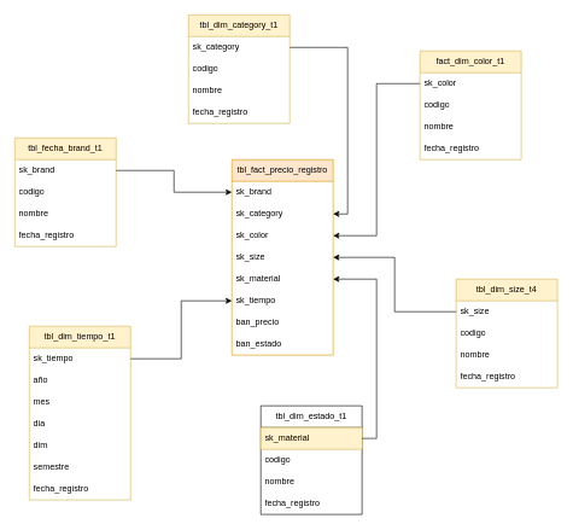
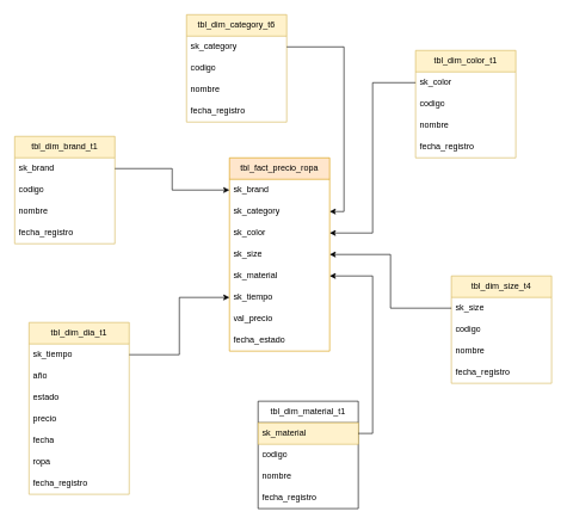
  <mxCell id="0" />
  <mxCell id="1" parent="0" />
- <mxCell id="2" value="tbl_fecha_brand_t1" style="swimlane;fontStyle=0;childLayout=stackLayout;horizontal=1;startSize=30;horizontalStack=0;resizeParent=1;resizeParentMax=0;resizeLast=0;collapsible=1;marginBottom=0;whiteSpace=wrap;html=1;fillColor=#fff2cc;strokeColor=#d6b656;" vertex="1" parent="1"><mxGeometry x="20" y="190" width="140" height="150" as="geometry" /></mxCell>
+ <mxCell id="2" value="tbl_dim_brand_t1" style="swimlane;fontStyle=0;childLayout=stackLayout;horizontal=1;startSize=30;horizontalStack=0;resizeParent=1;resizeParentMax=0;resizeLast=0;collapsible=1;marginBottom=0;whiteSpace=wrap;html=1;fillColor=#fff2cc;strokeColor=#d6b656;" vertex="1" parent="1"><mxGeometry x="20" y="190" width="140" height="150" as="geometry" /></mxCell>
  <mxCell id="3" value="sk_brand" style="text;strokeColor=none;fillColor=none;align=left;verticalAlign=middle;spacingLeft=4;spacingRight=4;overflow=hidden;points=[[0,0.5],[1,0.5]];portConstraint=eastwest;rotatable=0;whiteSpace=wrap;html=1;" vertex="1" parent="2"><mxGeometry y="30" width="140" height="30" as="geometry" /></mxCell>
  <mxCell id="4" value="codigo" style="text;strokeColor=none;fillColor=none;align=left;verticalAlign=middle;spacingLeft=4;spacingRight=4;overflow=hidden;points=[[0,0.5],[1,0.5]];portConstraint=eastwest;rotatable=0;whiteSpace=wrap;html=1;" vertex="1" parent="2"><mxGeometry y="60" width="140" height="30" as="geometry" /></mxCell>
  <mxCell id="5" value="nombre" style="text;strokeColor=none;fillColor=none;align=left;verticalAlign=middle;spacingLeft=4;spacingRight=4;overflow=hidden;points=[[0,0.5],[1,0.5]];portConstraint=eastwest;rotatable=0;whiteSpace=wrap;html=1;" vertex="1" parent="2"><mxGeometry y="90" width="140" height="30" as="geometry" /></mxCell>
  <mxCell id="6" value="fecha_registro" style="text;strokeColor=none;fillColor=none;align=left;verticalAlign=middle;spacingLeft=4;spacingRight=4;overflow=hidden;points=[[0,0.5],[1,0.5]];portConstraint=eastwest;rotatable=0;whiteSpace=wrap;html=1;" vertex="1" parent="2"><mxGeometry y="120" width="140" height="30" as="geometry" /></mxCell>
- <mxCell id="7" value="tbl_dim_category_t1" style="swimlane;fontStyle=0;childLayout=stackLayout;horizontal=1;startSize=30;horizontalStack=0;resizeParent=1;resizeParentMax=0;resizeLast=0;collapsible=1;marginBottom=0;whiteSpace=wrap;html=1;fillColor=#fff2cc;strokeColor=#d6b656;" vertex="1" parent="1"><mxGeometry x="260" y="20" width="140" height="150" as="geometry" /></mxCell>
+ <mxCell id="7" value="tbl_dim_category_t6" style="swimlane;fontStyle=0;childLayout=stackLayout;horizontal=1;startSize=30;horizontalStack=0;resizeParent=1;resizeParentMax=0;resizeLast=0;collapsible=1;marginBottom=0;whiteSpace=wrap;html=1;fillColor=#fff2cc;strokeColor=#d6b656;" vertex="1" parent="1"><mxGeometry x="260" y="20" width="140" height="150" as="geometry" /></mxCell>
  <mxCell id="8" value="sk_category" style="text;strokeColor=none;fillColor=none;align=left;verticalAlign=middle;spacingLeft=4;spacingRight=4;overflow=hidden;points=[[0,0.5],[1,0.5]];portConstraint=eastwest;rotatable=0;whiteSpace=wrap;html=1;" vertex="1" parent="7"><mxGeometry y="30" width="140" height="30" as="geometry" /></mxCell>
  <mxCell id="9" value="codigo" style="text;strokeColor=none;fillColor=none;align=left;verticalAlign=middle;spacingLeft=4;spacingRight=4;overflow=hidden;points=[[0,0.5],[1,0.5]];portConstraint=eastwest;rotatable=0;whiteSpace=wrap;html=1;" vertex="1" parent="7"><mxGeometry y="60" width="140" height="30" as="geometry" /></mxCell>
  <mxCell id="10" value="nombre" style="text;strokeColor=none;fillColor=none;align=left;verticalAlign=middle;spacingLeft=4;spacingRight=4;overflow=hidden;points=[[0,0.5],[1,0.5]];portConstraint=eastwest;rotatable=0;whiteSpace=wrap;html=1;" vertex="1" parent="7"><mxGeometry y="90" width="140" height="30" as="geometry" /></mxCell>
  <mxCell id="11" value="fecha_registro" style="text;strokeColor=none;fillColor=none;align=left;verticalAlign=middle;spacingLeft=4;spacingRight=4;overflow=hidden;points=[[0,0.5],[1,0.5]];portConstraint=eastwest;rotatable=0;whiteSpace=wrap;html=1;" vertex="1" parent="7"><mxGeometry y="120" width="140" height="30" as="geometry" /></mxCell>
- <mxCell id="12" value="fact_dim_color_t1" style="swimlane;fontStyle=0;childLayout=stackLayout;horizontal=1;startSize=30;horizontalStack=0;resizeParent=1;resizeParentMax=0;resizeLast=0;collapsible=1;marginBottom=0;whiteSpace=wrap;html=1;fillColor=#fff2cc;strokeColor=#d6b656;" vertex="1" parent="1"><mxGeometry x="580" y="70" width="140" height="150" as="geometry" /></mxCell>
+ <mxCell id="12" value="tbl_dim_color_t1" style="swimlane;fontStyle=0;childLayout=stackLayout;horizontal=1;startSize=30;horizontalStack=0;resizeParent=1;resizeParentMax=0;resizeLast=0;collapsible=1;marginBottom=0;whiteSpace=wrap;html=1;fillColor=#fff2cc;strokeColor=#d6b656;" vertex="1" parent="1"><mxGeometry x="580" y="70" width="140" height="150" as="geometry" /></mxCell>
  <mxCell id="13" value="sk_color" style="text;strokeColor=none;fillColor=none;align=left;verticalAlign=middle;spacingLeft=4;spacingRight=4;overflow=hidden;points=[[0,0.5],[1,0.5]];portConstraint=eastwest;rotatable=0;whiteSpace=wrap;html=1;" vertex="1" parent="12"><mxGeometry y="30" width="140" height="30" as="geometry" /></mxCell>
  <mxCell id="14" value="codigo" style="text;strokeColor=none;fillColor=none;align=left;verticalAlign=middle;spacingLeft=4;spacingRight=4;overflow=hidden;points=[[0,0.5],[1,0.5]];portConstraint=eastwest;rotatable=0;whiteSpace=wrap;html=1;" vertex="1" parent="12"><mxGeometry y="60" width="140" height="30" as="geometry" /></mxCell>
  <mxCell id="15" value="nombre" style="text;strokeColor=none;fillColor=none;align=left;verticalAlign=middle;spacingLeft=4;spacingRight=4;overflow=hidden;points=[[0,0.5],[1,0.5]];portConstraint=eastwest;rotatable=0;whiteSpace=wrap;html=1;" vertex="1" parent="12"><mxGeometry y="90" width="140" height="30" as="geometry" /></mxCell>
  <mxCell id="16" value="fecha_registro" style="text;strokeColor=none;fillColor=none;align=left;verticalAlign=middle;spacingLeft=4;spacingRight=4;overflow=hidden;points=[[0,0.5],[1,0.5]];portConstraint=eastwest;rotatable=0;whiteSpace=wrap;html=1;" vertex="1" parent="12"><mxGeometry y="120" width="140" height="30" as="geometry" /></mxCell>
  <mxCell id="17" value="tbl_dim_size_t4" style="swimlane;fontStyle=0;childLayout=stackLayout;horizontal=1;startSize=30;horizontalStack=0;resizeParent=1;resizeParentMax=0;resizeLast=0;collapsible=1;marginBottom=0;whiteSpace=wrap;html=1;fillColor=#fff2cc;strokeColor=#d6b656;" vertex="1" parent="1"><mxGeometry x="630" y="385" width="140" height="150" as="geometry" /></mxCell>
  <mxCell id="18" value="sk_size" style="text;strokeColor=none;fillColor=none;align=left;verticalAlign=middle;spacingLeft=4;spacingRight=4;overflow=hidden;points=[[0,0.5],[1,0.5]];portConstraint=eastwest;rotatable=0;whiteSpace=wrap;html=1;" vertex="1" parent="17"><mxGeometry y="30" width="140" height="30" as="geometry" /></mxCell>
  <mxCell id="19" value="codigo" style="text;strokeColor=none;fillColor=none;align=left;verticalAlign=middle;spacingLeft=4;spacingRight=4;overflow=hidden;points=[[0,0.5],[1,0.5]];portConstraint=eastwest;rotatable=0;whiteSpace=wrap;html=1;" vertex="1" parent="17"><mxGeometry y="60" width="140" height="30" as="geometry" /></mxCell>
  <mxCell id="20" value="nombre" style="text;strokeColor=none;fillColor=none;align=left;verticalAlign=middle;spacingLeft=4;spacingRight=4;overflow=hidden;points=[[0,0.5],[1,0.5]];portConstraint=eastwest;rotatable=0;whiteSpace=wrap;html=1;" vertex="1" parent="17"><mxGeometry y="90" width="140" height="30" as="geometry" /></mxCell>
  <mxCell id="21" value="fecha_registro" style="text;strokeColor=none;fillColor=none;align=left;verticalAlign=middle;spacingLeft=4;spacingRight=4;overflow=hidden;points=[[0,0.5],[1,0.5]];portConstraint=eastwest;rotatable=0;whiteSpace=wrap;html=1;" vertex="1" parent="17"><mxGeometry y="120" width="140" height="30" as="geometry" /></mxCell>
- <mxCell id="22" value="tbl_dim_estado_t1" style="swimlane;fontStyle=0;childLayout=stackLayout;horizontal=1;startSize=30;horizontalStack=0;resizeParent=1;resizeParentMax=0;resizeLast=0;collapsible=1;marginBottom=0;whiteSpace=wrap;html=1;" vertex="1" parent="1"><mxGeometry x="360" y="560" width="140" height="150" as="geometry" /></mxCell>
+ <mxCell id="22" value="tbl_dim_material_t1" style="swimlane;fontStyle=0;childLayout=stackLayout;horizontal=1;startSize=30;horizontalStack=0;resizeParent=1;resizeParentMax=0;resizeLast=0;collapsible=1;marginBottom=0;whiteSpace=wrap;html=1;" vertex="1" parent="1"><mxGeometry x="360" y="560" width="140" height="150" as="geometry" /></mxCell>
  <mxCell id="23" value="sk_material" style="text;strokeColor=#d6b656;fillColor=#fff2cc;align=left;verticalAlign=middle;spacingLeft=4;spacingRight=4;overflow=hidden;points=[[0,0.5],[1,0.5]];portConstraint=eastwest;rotatable=0;whiteSpace=wrap;html=1;" vertex="1" parent="22"><mxGeometry y="30" width="140" height="30" as="geometry" /></mxCell>
  <mxCell id="24" value="codigo" style="text;strokeColor=none;fillColor=none;align=left;verticalAlign=middle;spacingLeft=4;spacingRight=4;overflow=hidden;points=[[0,0.5],[1,0.5]];portConstraint=eastwest;rotatable=0;whiteSpace=wrap;html=1;" vertex="1" parent="22"><mxGeometry y="60" width="140" height="30" as="geometry" /></mxCell>
  <mxCell id="25" value="nombre" style="text;strokeColor=none;fillColor=none;align=left;verticalAlign=middle;spacingLeft=4;spacingRight=4;overflow=hidden;points=[[0,0.5],[1,0.5]];portConstraint=eastwest;rotatable=0;whiteSpace=wrap;html=1;" vertex="1" parent="22"><mxGeometry y="90" width="140" height="30" as="geometry" /></mxCell>
  <mxCell id="26" value="fecha_registro" style="text;strokeColor=none;fillColor=none;align=left;verticalAlign=middle;spacingLeft=4;spacingRight=4;overflow=hidden;points=[[0,0.5],[1,0.5]];portConstraint=eastwest;rotatable=0;whiteSpace=wrap;html=1;" vertex="1" parent="22"><mxGeometry y="120" width="140" height="30" as="geometry" /></mxCell>
- <mxCell id="27" value="tbl_fact_precio_registro" style="swimlane;fontStyle=0;childLayout=stackLayout;horizontal=1;startSize=30;horizontalStack=0;resizeParent=1;resizeParentMax=0;resizeLast=0;collapsible=1;marginBottom=0;whiteSpace=wrap;html=1;fillColor=#ffe6cc;strokeColor=#d79b00;" vertex="1" parent="1"><mxGeometry x="320" y="220" width="140" height="270" as="geometry" /></mxCell>
+ <mxCell id="27" value="tbl_fact_precio_ropa" style="swimlane;fontStyle=0;childLayout=stackLayout;horizontal=1;startSize=30;horizontalStack=0;resizeParent=1;resizeParentMax=0;resizeLast=0;collapsible=1;marginBottom=0;whiteSpace=wrap;html=1;fillColor=#ffe6cc;strokeColor=#d79b00;" vertex="1" parent="1"><mxGeometry x="320" y="220" width="140" height="270" as="geometry" /></mxCell>
  <mxCell id="28" value="sk_brand" style="text;strokeColor=none;fillColor=none;align=left;verticalAlign=middle;spacingLeft=4;spacingRight=4;overflow=hidden;points=[[0,0.5],[1,0.5]];portConstraint=eastwest;rotatable=0;whiteSpace=wrap;html=1;" vertex="1" parent="27"><mxGeometry y="30" width="140" height="30" as="geometry" /></mxCell>
  <mxCell id="29" value="sk_category" style="text;strokeColor=none;fillColor=none;align=left;verticalAlign=middle;spacingLeft=4;spacingRight=4;overflow=hidden;points=[[0,0.5],[1,0.5]];portConstraint=eastwest;rotatable=0;whiteSpace=wrap;html=1;" vertex="1" parent="27"><mxGeometry y="60" width="140" height="30" as="geometry" /></mxCell>
  <mxCell id="30" value="sk_color" style="text;strokeColor=none;fillColor=none;align=left;verticalAlign=middle;spacingLeft=4;spacingRight=4;overflow=hidden;points=[[0,0.5],[1,0.5]];portConstraint=eastwest;rotatable=0;whiteSpace=wrap;html=1;" vertex="1" parent="27"><mxGeometry y="90" width="140" height="30" as="geometry" /></mxCell>
  <mxCell id="31" value="sk_size" style="text;strokeColor=none;fillColor=none;align=left;verticalAlign=middle;spacingLeft=4;spacingRight=4;overflow=hidden;points=[[0,0.5],[1,0.5]];portConstraint=eastwest;rotatable=0;whiteSpace=wrap;html=1;" vertex="1" parent="27"><mxGeometry y="120" width="140" height="30" as="geometry" /></mxCell>
  <mxCell id="32" value="sk_material" style="text;strokeColor=none;fillColor=none;align=left;verticalAlign=middle;spacingLeft=4;spacingRight=4;overflow=hidden;points=[[0,0.5],[1,0.5]];portConstraint=eastwest;rotatable=0;whiteSpace=wrap;html=1;" vertex="1" parent="27"><mxGeometry y="150" width="140" height="30" as="geometry" /></mxCell>
  <mxCell id="33" value="sk_tiempo" style="text;strokeColor=none;fillColor=none;align=left;verticalAlign=middle;spacingLeft=4;spacingRight=4;overflow=hidden;points=[[0,0.5],[1,0.5]];portConstraint=eastwest;rotatable=0;whiteSpace=wrap;html=1;" vertex="1" parent="27"><mxGeometry y="180" width="140" height="30" as="geometry" /></mxCell>
- <mxCell id="34" value="ban_precio" style="text;strokeColor=none;fillColor=none;align=left;verticalAlign=middle;spacingLeft=4;spacingRight=4;overflow=hidden;points=[[0,0.5],[1,0.5]];portConstraint=eastwest;rotatable=0;whiteSpace=wrap;html=1;" vertex="1" parent="27"><mxGeometry y="210" width="140" height="30" as="geometry" /></mxCell>
- <mxCell id="35" value="ban_estado" style="text;strokeColor=none;fillColor=none;align=left;verticalAlign=middle;spacingLeft=4;spacingRight=4;overflow=hidden;points=[[0,0.5],[1,0.5]];portConstraint=eastwest;rotatable=0;whiteSpace=wrap;html=1;" vertex="1" parent="27"><mxGeometry y="240" width="140" height="30" as="geometry" /></mxCell>
- <mxCell id="36" value="tbl_dim_tiempo_t1" style="swimlane;fontStyle=0;childLayout=stackLayout;horizontal=1;startSize=30;horizontalStack=0;resizeParent=1;resizeParentMax=0;resizeLast=0;collapsible=1;marginBottom=0;whiteSpace=wrap;html=1;fillColor=#fff2cc;strokeColor=#d6b656;" vertex="1" parent="1"><mxGeometry x="40" y="450" width="140" height="240" as="geometry" /></mxCell>
+ <mxCell id="34" value="val_precio" style="text;strokeColor=none;fillColor=none;align=left;verticalAlign=middle;spacingLeft=4;spacingRight=4;overflow=hidden;points=[[0,0.5],[1,0.5]];portConstraint=eastwest;rotatable=0;whiteSpace=wrap;html=1;" vertex="1" parent="27"><mxGeometry y="210" width="140" height="30" as="geometry" /></mxCell>
+ <mxCell id="35" value="fecha_estado" style="text;strokeColor=none;fillColor=none;align=left;verticalAlign=middle;spacingLeft=4;spacingRight=4;overflow=hidden;points=[[0,0.5],[1,0.5]];portConstraint=eastwest;rotatable=0;whiteSpace=wrap;html=1;" vertex="1" parent="27"><mxGeometry y="240" width="140" height="30" as="geometry" /></mxCell>
+ <mxCell id="36" value="tbl_dim_dia_t1" style="swimlane;fontStyle=0;childLayout=stackLayout;horizontal=1;startSize=30;horizontalStack=0;resizeParent=1;resizeParentMax=0;resizeLast=0;collapsible=1;marginBottom=0;whiteSpace=wrap;html=1;fillColor=#fff2cc;strokeColor=#d6b656;" vertex="1" parent="1"><mxGeometry x="40" y="450" width="140" height="240" as="geometry" /></mxCell>
  <mxCell id="37" value="sk_tiempo" style="text;strokeColor=none;fillColor=none;align=left;verticalAlign=middle;spacingLeft=4;spacingRight=4;overflow=hidden;points=[[0,0.5],[1,0.5]];portConstraint=eastwest;rotatable=0;whiteSpace=wrap;html=1;" vertex="1" parent="36"><mxGeometry y="30" width="140" height="30" as="geometry" /></mxCell>
  <mxCell id="38" value="año" style="text;strokeColor=none;fillColor=none;align=left;verticalAlign=middle;spacingLeft=4;spacingRight=4;overflow=hidden;points=[[0,0.5],[1,0.5]];portConstraint=eastwest;rotatable=0;whiteSpace=wrap;html=1;" vertex="1" parent="36"><mxGeometry y="60" width="140" height="30" as="geometry" /></mxCell>
- <mxCell id="39" value="mes" style="text;strokeColor=none;fillColor=none;align=left;verticalAlign=middle;spacingLeft=4;spacingRight=4;overflow=hidden;points=[[0,0.5],[1,0.5]];portConstraint=eastwest;rotatable=0;whiteSpace=wrap;html=1;" vertex="1" parent="36"><mxGeometry y="90" width="140" height="30" as="geometry" /></mxCell>
- <mxCell id="40" value="dia" style="text;strokeColor=none;fillColor=none;align=left;verticalAlign=middle;spacingLeft=4;spacingRight=4;overflow=hidden;points=[[0,0.5],[1,0.5]];portConstraint=eastwest;rotatable=0;whiteSpace=wrap;html=1;" vertex="1" parent="36"><mxGeometry y="120" width="140" height="30" as="geometry" /></mxCell>
- <mxCell id="41" value="dim" style="text;strokeColor=none;fillColor=none;align=left;verticalAlign=middle;spacingLeft=4;spacingRight=4;overflow=hidden;points=[[0,0.5],[1,0.5]];portConstraint=eastwest;rotatable=0;whiteSpace=wrap;html=1;" vertex="1" parent="36"><mxGeometry y="150" width="140" height="30" as="geometry" /></mxCell>
- <mxCell id="42" value="semestre" style="text;strokeColor=none;fillColor=none;align=left;verticalAlign=middle;spacingLeft=4;spacingRight=4;overflow=hidden;points=[[0,0.5],[1,0.5]];portConstraint=eastwest;rotatable=0;whiteSpace=wrap;html=1;" vertex="1" parent="36"><mxGeometry y="180" width="140" height="30" as="geometry" /></mxCell>
+ <mxCell id="39" value="estado" style="text;strokeColor=none;fillColor=none;align=left;verticalAlign=middle;spacingLeft=4;spacingRight=4;overflow=hidden;points=[[0,0.5],[1,0.5]];portConstraint=eastwest;rotatable=0;whiteSpace=wrap;html=1;" vertex="1" parent="36"><mxGeometry y="90" width="140" height="30" as="geometry" /></mxCell>
+ <mxCell id="40" value="precio" style="text;strokeColor=none;fillColor=none;align=left;verticalAlign=middle;spacingLeft=4;spacingRight=4;overflow=hidden;points=[[0,0.5],[1,0.5]];portConstraint=eastwest;rotatable=0;whiteSpace=wrap;html=1;" vertex="1" parent="36"><mxGeometry y="120" width="140" height="30" as="geometry" /></mxCell>
+ <mxCell id="41" value="fecha" style="text;strokeColor=none;fillColor=none;align=left;verticalAlign=middle;spacingLeft=4;spacingRight=4;overflow=hidden;points=[[0,0.5],[1,0.5]];portConstraint=eastwest;rotatable=0;whiteSpace=wrap;html=1;" vertex="1" parent="36"><mxGeometry y="150" width="140" height="30" as="geometry" /></mxCell>
+ <mxCell id="42" value="ropa" style="text;strokeColor=none;fillColor=none;align=left;verticalAlign=middle;spacingLeft=4;spacingRight=4;overflow=hidden;points=[[0,0.5],[1,0.5]];portConstraint=eastwest;rotatable=0;whiteSpace=wrap;html=1;" vertex="1" parent="36"><mxGeometry y="180" width="140" height="30" as="geometry" /></mxCell>
  <mxCell id="43" value="fecha_registro" style="text;strokeColor=none;fillColor=none;align=left;verticalAlign=middle;spacingLeft=4;spacingRight=4;overflow=hidden;points=[[0,0.5],[1,0.5]];portConstraint=eastwest;rotatable=0;whiteSpace=wrap;html=1;" vertex="1" parent="36"><mxGeometry y="210" width="140" height="30" as="geometry" /></mxCell>
  <mxCell id="44" style="edgeStyle=orthogonalEdgeStyle;rounded=0;orthogonalLoop=1;jettySize=auto;html=1;exitX=1;exitY=0.5;exitDx=0;exitDy=0;entryX=0;entryY=0.5;entryDx=0;entryDy=0;" edge="1" parent="1" source="3" target="28"><mxGeometry relative="1" as="geometry" /></mxCell>
  <mxCell id="45" style="edgeStyle=orthogonalEdgeStyle;rounded=0;orthogonalLoop=1;jettySize=auto;html=1;exitX=1;exitY=0.5;exitDx=0;exitDy=0;entryX=1;entryY=0.5;entryDx=0;entryDy=0;" edge="1" parent="1" source="8" target="29"><mxGeometry relative="1" as="geometry" /></mxCell>
  <mxCell id="46" style="edgeStyle=orthogonalEdgeStyle;rounded=0;orthogonalLoop=1;jettySize=auto;html=1;exitX=0;exitY=0.5;exitDx=0;exitDy=0;entryX=1;entryY=0.5;entryDx=0;entryDy=0;" edge="1" parent="1" source="13" target="30"><mxGeometry relative="1" as="geometry" /></mxCell>
  <mxCell id="47" style="edgeStyle=orthogonalEdgeStyle;rounded=0;orthogonalLoop=1;jettySize=auto;html=1;exitX=0;exitY=0.5;exitDx=0;exitDy=0;entryX=1;entryY=0.5;entryDx=0;entryDy=0;" edge="1" parent="1" source="18" target="31"><mxGeometry relative="1" as="geometry" /></mxCell>
  <mxCell id="48" style="edgeStyle=orthogonalEdgeStyle;rounded=0;orthogonalLoop=1;jettySize=auto;html=1;exitX=1;exitY=0.5;exitDx=0;exitDy=0;entryX=1;entryY=0.5;entryDx=0;entryDy=0;" edge="1" parent="1" source="23" target="32"><mxGeometry relative="1" as="geometry" /></mxCell>
  <mxCell id="49" style="edgeStyle=orthogonalEdgeStyle;rounded=0;orthogonalLoop=1;jettySize=auto;html=1;exitX=1;exitY=0.5;exitDx=0;exitDy=0;entryX=0;entryY=0.5;entryDx=0;entryDy=0;" edge="1" parent="1" source="37" target="33"><mxGeometry relative="1" as="geometry" /></mxCell>
